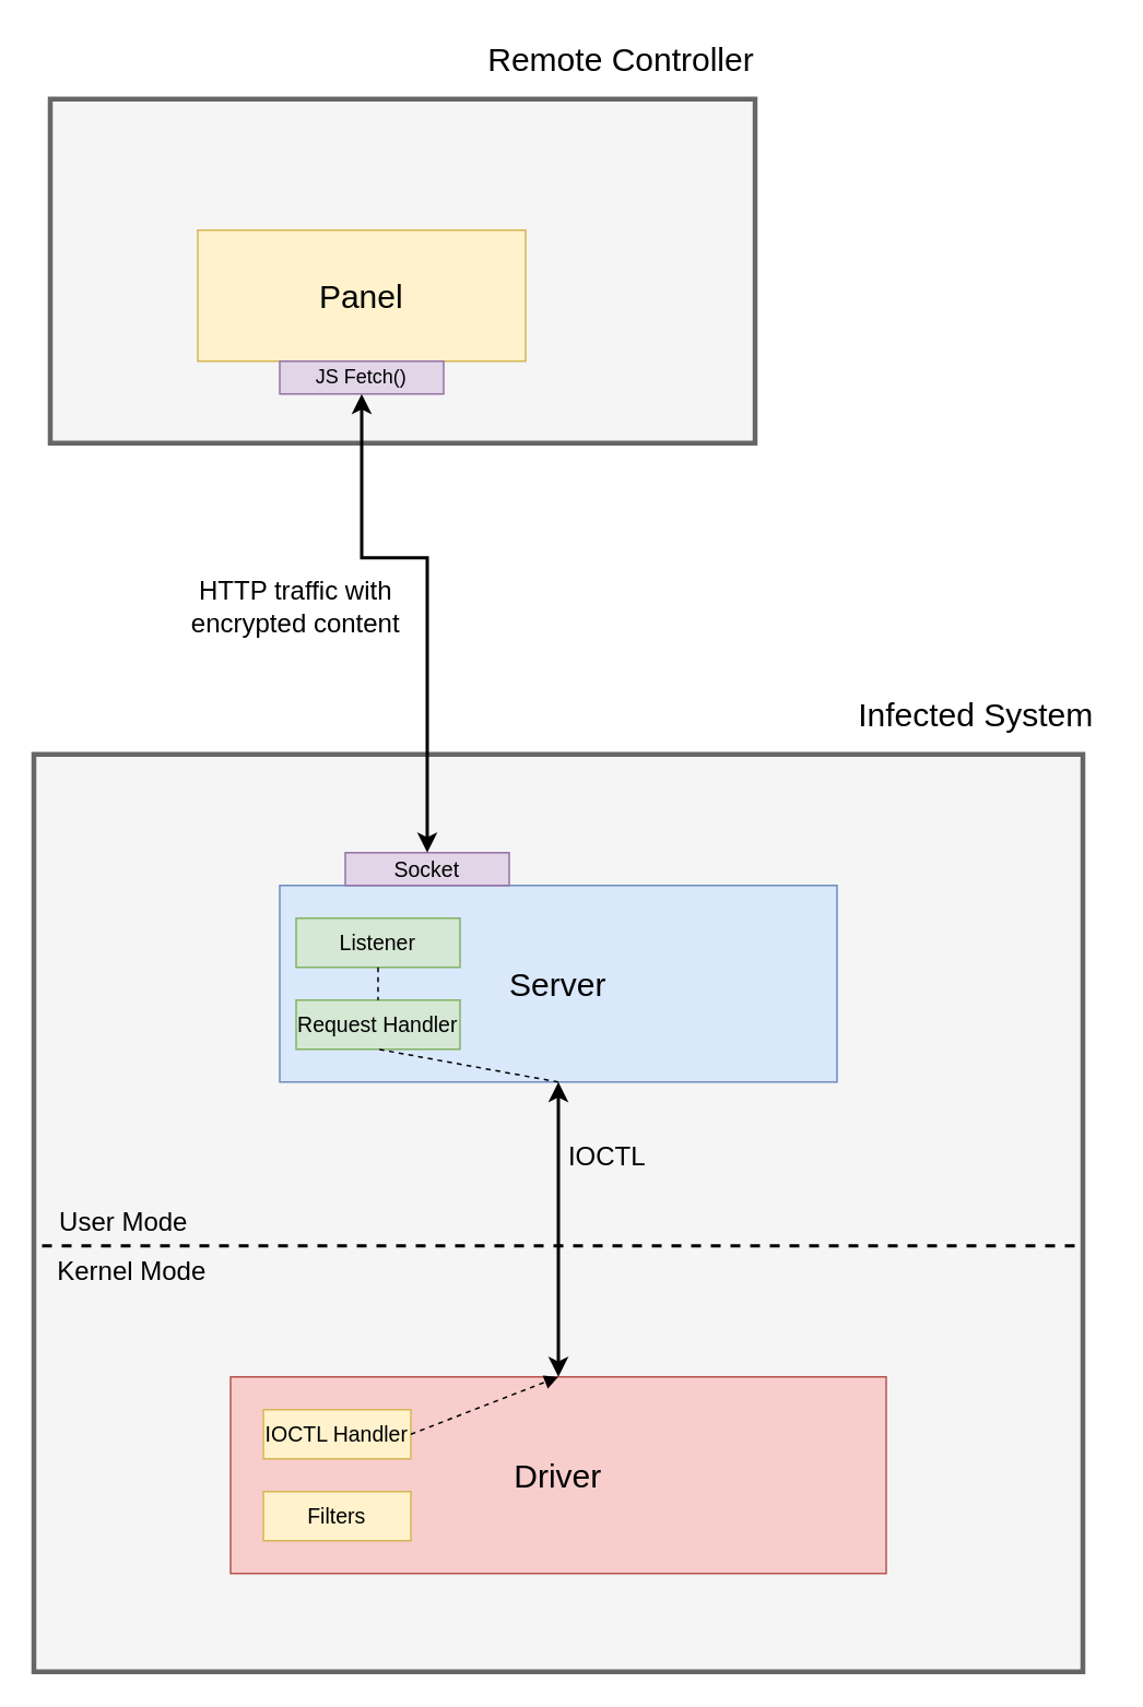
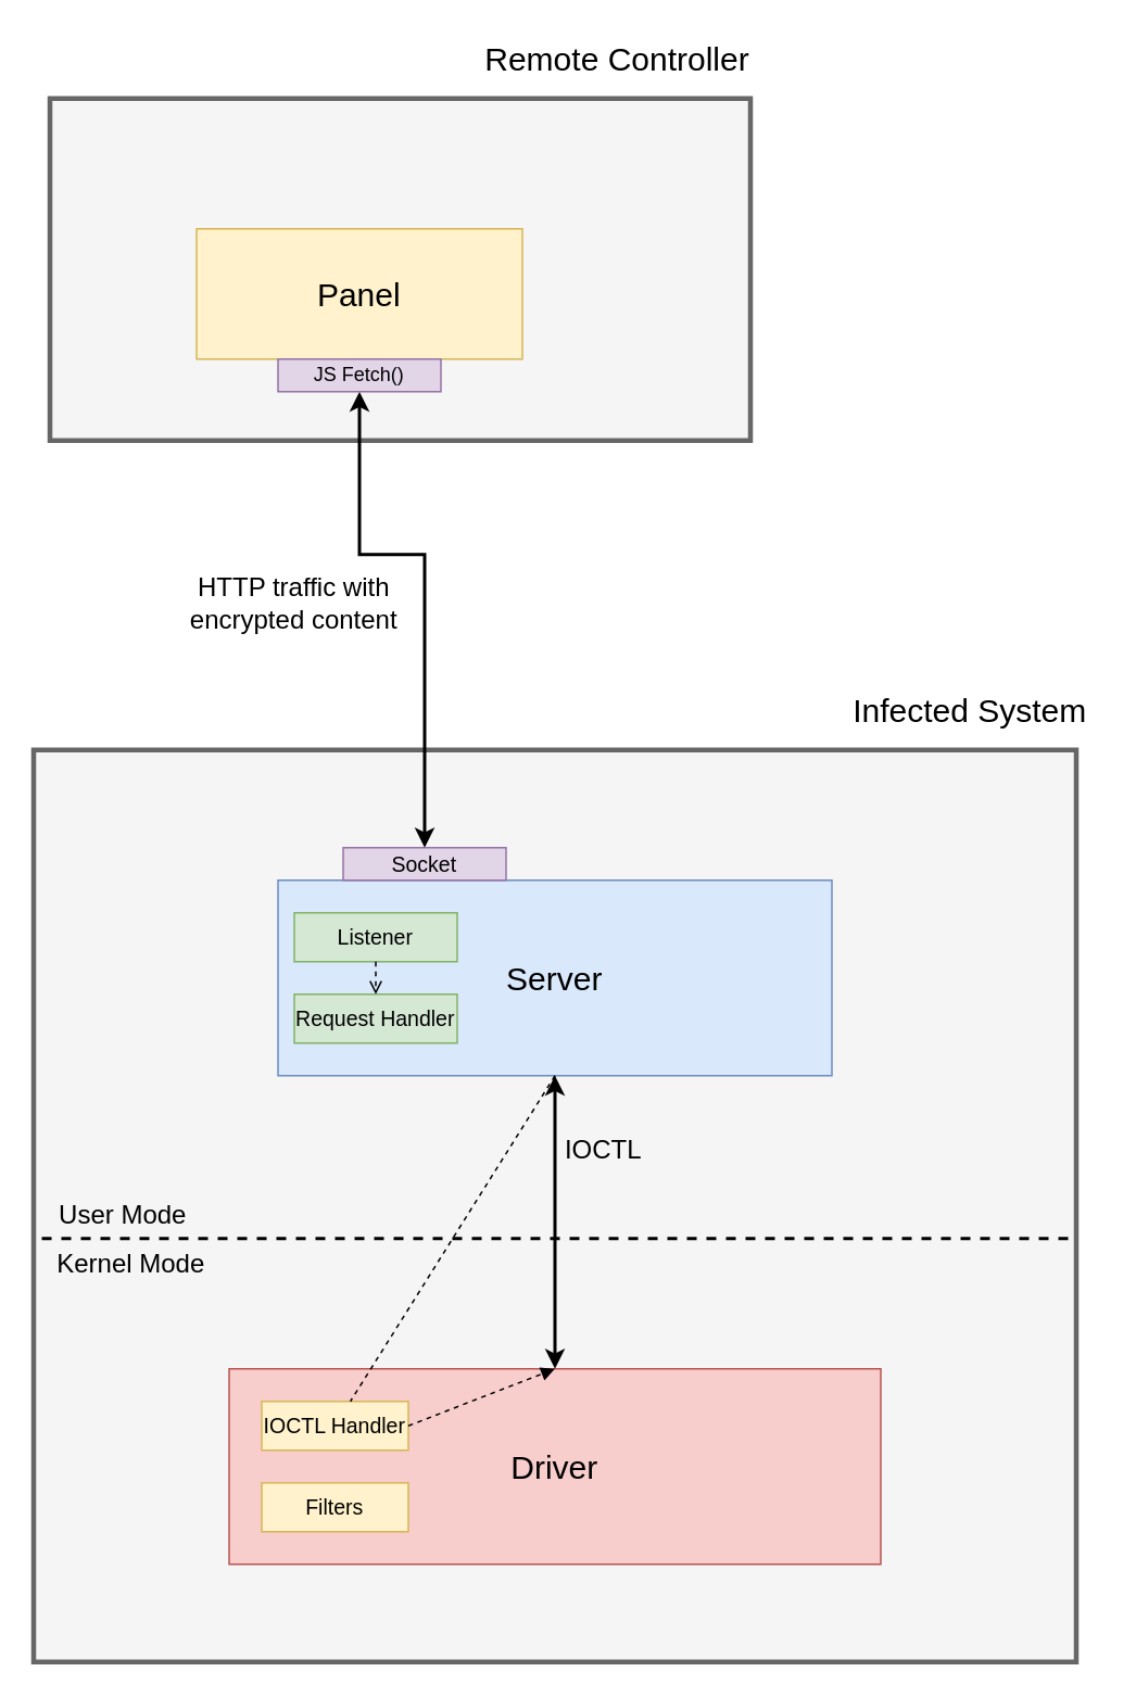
  <mxCell id="0" />
  <mxCell id="1" parent="0" />
  <mxCell id="2" value="" style="rounded=0;whiteSpace=wrap;html=1;fillColor=#f5f5f5;movable=1;resizable=1;rotatable=1;deletable=1;editable=1;locked=0;connectable=1;strokeWidth=3;fontColor=#333333;strokeColor=#666666;" vertex="1" parent="1"><mxGeometry x="20" y="460" width="640" height="560" as="geometry" /></mxCell>
  <mxCell id="3" value="&lt;font style=&quot;font-size: 20px;&quot;&gt;Driver&lt;/font&gt;" style="rounded=0;whiteSpace=wrap;html=1;fillColor=#f8cecc;strokeColor=#b85450;" vertex="1" parent="1"><mxGeometry x="140" y="840" width="400" height="120" as="geometry" /></mxCell>
  <mxCell id="4" value="" style="endArrow=none;dashed=1;html=1;rounded=0;strokeWidth=2;" edge="1" parent="1"><mxGeometry width="50" height="50" relative="1" as="geometry"><mxPoint x="25" y="760" as="sourcePoint" /><mxPoint x="655" y="760" as="targetPoint" /></mxGeometry></mxCell>
  <mxCell id="5" value="&lt;font style=&quot;font-size: 16px;&quot;&gt;Kernel Mode&lt;/font&gt;" style="text;html=1;align=center;verticalAlign=middle;whiteSpace=wrap;rounded=0;" vertex="1" parent="1"><mxGeometry x="30" y="760" width="100" height="30" as="geometry" /></mxCell>
  <mxCell id="6" value="&lt;font style=&quot;font-size: 16px;&quot;&gt;User Mode&lt;/font&gt;" style="text;html=1;align=center;verticalAlign=middle;whiteSpace=wrap;rounded=0;" vertex="1" parent="1"><mxGeometry x="25" y="730" width="100" height="30" as="geometry" /></mxCell>
  <mxCell id="7" value="&lt;font style=&quot;font-size: 20px;&quot;&gt;Server&lt;/font&gt;" style="rounded=0;whiteSpace=wrap;html=1;fillColor=#dae8fc;strokeColor=#6c8ebf;" vertex="1" parent="1"><mxGeometry x="170" y="540" width="340" height="120" as="geometry" /></mxCell>
  <mxCell id="8" value="&lt;font style=&quot;font-size: 13px;&quot;&gt;Socket&lt;/font&gt;" style="rounded=0;whiteSpace=wrap;html=1;fillColor=#e1d5e7;strokeColor=#9673a6;" vertex="1" parent="1"><mxGeometry x="210" y="520" width="100" height="20" as="geometry" /></mxCell>
  <mxCell id="9" value="" style="endArrow=classic;startArrow=classic;html=1;rounded=0;strokeWidth=2;exitX=0.5;exitY=0;exitDx=0;exitDy=0;" edge="1" parent="1" source="3"><mxGeometry width="50" height="50" relative="1" as="geometry"><mxPoint x="340" y="860" as="sourcePoint" /><mxPoint x="340" y="660" as="targetPoint" /></mxGeometry></mxCell>
  <mxCell id="10" value="&lt;font style=&quot;font-size: 16px;&quot;&gt;IOCTL&lt;/font&gt;" style="text;html=1;align=center;verticalAlign=middle;whiteSpace=wrap;rounded=0;" vertex="1" parent="1"><mxGeometry x="340" y="690" width="60" height="30" as="geometry" /></mxCell>
  <mxCell id="11" value="&lt;font style=&quot;font-size: 13px;&quot;&gt;IOCTL Handler&lt;/font&gt;" style="rounded=0;whiteSpace=wrap;html=1;fillColor=#fff2cc;strokeColor=#d6b656;" vertex="1" parent="1"><mxGeometry x="160" y="860" width="90" height="30" as="geometry" /></mxCell>
  <mxCell id="12" value="&lt;font style=&quot;font-size: 13px;&quot;&gt;Filters&lt;/font&gt;" style="rounded=0;whiteSpace=wrap;html=1;fillColor=#fff2cc;strokeColor=#d6b656;" vertex="1" parent="1"><mxGeometry x="160" y="910" width="90" height="30" as="geometry" /></mxCell>
  <mxCell id="13" value="&lt;font style=&quot;font-size: 13px;&quot;&gt;Request Handler&lt;/font&gt;" style="rounded=0;whiteSpace=wrap;html=1;fillColor=#d5e8d4;strokeColor=#82b366;" vertex="1" parent="1"><mxGeometry x="180" y="610" width="100" height="30" as="geometry" /></mxCell>
  <mxCell id="14" value="&lt;font style=&quot;font-size: 13px;&quot;&gt;Listener&lt;/font&gt;" style="rounded=0;whiteSpace=wrap;html=1;fillColor=#d5e8d4;strokeColor=#82b366;" vertex="1" parent="1"><mxGeometry x="180" y="560" width="100" height="30" as="geometry" /></mxCell>
  <mxCell id="15" value="" style="endArrow=block;dashed=1;html=1;rounded=0;entryX=0.5;entryY=0;entryDx=0;entryDy=0;exitX=1;exitY=0.5;exitDx=0;exitDy=0;" edge="1" parent="1" source="11" target="3"><mxGeometry width="50" height="50" relative="1" as="geometry"><mxPoint x="310" y="810" as="sourcePoint" /><mxPoint x="360" y="760" as="targetPoint" /></mxGeometry></mxCell>
- <mxCell id="16" value="" style="endArrow=none;dashed=1;html=1;rounded=0;entryX=0.5;entryY=1;entryDx=0;entryDy=0;exitX=0.5;exitY=1;exitDx=0;exitDy=0;" edge="1" parent="1" source="7" target="13"><mxGeometry width="50" height="50" relative="1" as="geometry"><mxPoint x="310" y="720" as="sourcePoint" /><mxPoint x="360" y="670" as="targetPoint" /></mxGeometry></mxCell>
+ <mxCell id="16" value="" style="endArrow=none;dashed=1;html=1;rounded=0;exitX=0.5;exitY=1;exitDx=0;exitDy=0;" edge="1" parent="1" source="7" target="11"><mxGeometry width="50" height="50" relative="1" as="geometry"><mxPoint x="310" y="720" as="sourcePoint" /><mxPoint x="360" y="670" as="targetPoint" /></mxGeometry></mxCell>
  <mxCell id="17" value="" style="endArrow=none;dashed=1;html=1;rounded=0;" edge="1" parent="1" target="7"><mxGeometry width="50" height="50" relative="1" as="geometry"><mxPoint x="220" y="660" as="sourcePoint" /><mxPoint x="270" y="610" as="targetPoint" /></mxGeometry></mxCell>
- <mxCell id="18" value="" style="endArrow=none;dashed=1;html=1;rounded=0;entryX=0.5;entryY=0;entryDx=0;entryDy=0;exitX=0.5;exitY=1;exitDx=0;exitDy=0;" edge="1" parent="1" source="14" target="13"><mxGeometry width="50" height="50" relative="1" as="geometry"><mxPoint x="240" y="690" as="sourcePoint" /><mxPoint x="290" y="640" as="targetPoint" /></mxGeometry></mxCell>
+ <mxCell id="18" value="" style="endArrow=open;dashed=1;html=1;rounded=0;entryX=0.5;entryY=0;entryDx=0;entryDy=0;exitX=0.5;exitY=1;exitDx=0;exitDy=0;" edge="1" parent="1" source="14" target="13"><mxGeometry width="50" height="50" relative="1" as="geometry"><mxPoint x="240" y="690" as="sourcePoint" /><mxPoint x="290" y="640" as="targetPoint" /></mxGeometry></mxCell>
  <mxCell id="19" value="&lt;font style=&quot;font-size: 20px;&quot;&gt;Infected System&lt;/font&gt;" style="text;html=1;align=center;verticalAlign=middle;whiteSpace=wrap;rounded=0;" vertex="1" parent="1"><mxGeometry x="515" y="420" width="160" height="30" as="geometry" /></mxCell>
  <mxCell id="20" value="" style="rounded=0;whiteSpace=wrap;html=1;fillColor=#f5f5f5;strokeWidth=3;fontColor=#333333;strokeColor=#666666;" vertex="1" parent="1"><mxGeometry x="30" y="60" width="430" height="210" as="geometry" /></mxCell>
  <mxCell id="21" value="&lt;font style=&quot;font-size: 20px;&quot;&gt;Remote Controller&lt;/font&gt;" style="text;html=1;align=center;verticalAlign=middle;whiteSpace=wrap;rounded=0;" vertex="1" parent="1"><mxGeometry x="290" y="20" width="177" height="30" as="geometry" /></mxCell>
  <mxCell id="22" value="&lt;font style=&quot;font-size: 20px;&quot;&gt;Panel&lt;/font&gt;" style="rounded=0;whiteSpace=wrap;html=1;fillColor=#fff2cc;strokeColor=#d6b656;" vertex="1" parent="1"><mxGeometry x="120" y="140" width="200" height="80" as="geometry" /></mxCell>
  <mxCell id="23" value="" style="endArrow=classic;startArrow=classic;html=1;rounded=0;strokeWidth=2;entryX=0.5;entryY=1;entryDx=0;entryDy=0;exitX=0.5;exitY=0;exitDx=0;exitDy=0;" edge="1" parent="1" source="8" target="25"><mxGeometry width="50" height="50" relative="1" as="geometry"><mxPoint x="260" y="540" as="sourcePoint" /><mxPoint x="220" y="250" as="targetPoint" /><Array as="points"><mxPoint x="260" y="340" /><mxPoint x="220" y="340" /></Array></mxGeometry></mxCell>
  <mxCell id="24" value="&lt;font style=&quot;font-size: 16px;&quot;&gt;HTTP traffic with encrypted content&lt;/font&gt;" style="text;html=1;align=center;verticalAlign=middle;whiteSpace=wrap;rounded=0;" vertex="1" parent="1"><mxGeometry x="100" y="340" width="160" height="60" as="geometry" /></mxCell>
  <mxCell id="25" value="JS Fetch()" style="rounded=0;whiteSpace=wrap;html=1;fillColor=#e1d5e7;strokeColor=#9673a6;" vertex="1" parent="1"><mxGeometry x="170" y="220" width="100" height="20" as="geometry" /></mxCell>
